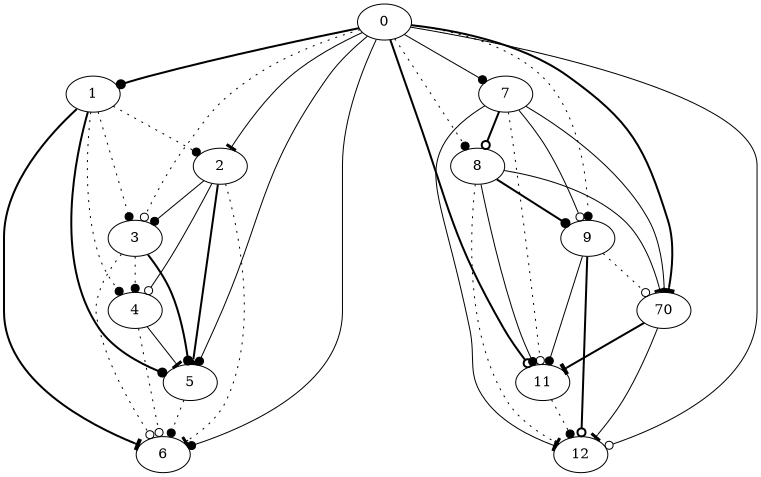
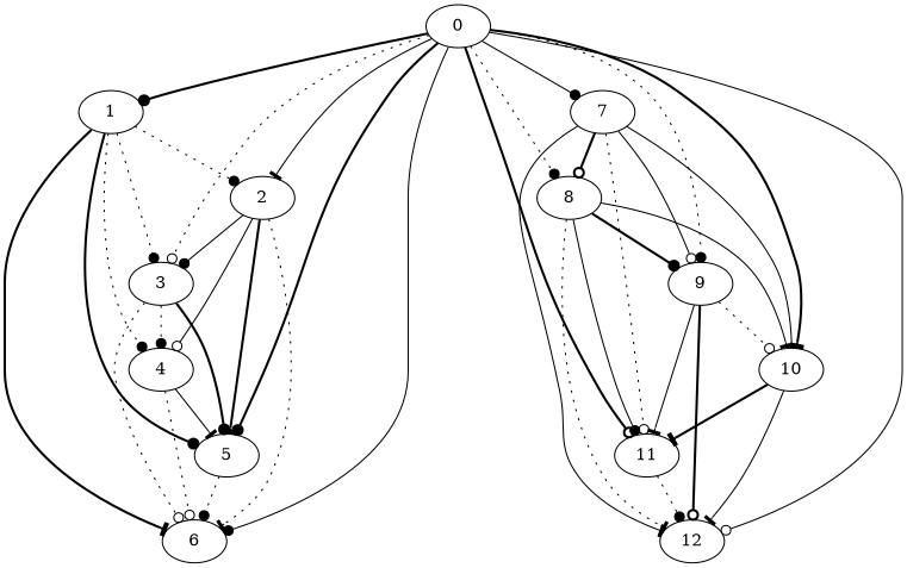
  strict digraph {
    edge [arrowhead=dot style=dotted weight=1]
    1
    5
    3
    4
    2
    6
    9
-   10 [label=70]
+   10
    11
    12
    7
    8
    0
    1 -> 5 [style=bold]
    1 -> 3
    1 -> 4
    1 -> 2
    1 -> 6 [arrowhead=tee style=bold]
    5 -> 6
    3 -> 5 [style=bold]
    3 -> 4
    3 -> 6 [arrowhead=odot]
    4 -> 5 [arrowhead=tee style=solid]
    4 -> 6 [arrowhead=odot]
    2 -> 5 [arrowhead=tee style=bold]
    2 -> 3 [style=solid]
    2 -> 4 [arrowhead=odot style=solid]
    2 -> 6 [arrowhead=tee]
    9 -> 10 [arrowhead=odot]
-   9 -> 11 [style=solid]
+   9 -> 11 [arrowhead=tee style=solid]
    9 -> 12 [arrowhead=odot style=bold]
    10 -> 11 [arrowhead=tee style=bold]
    10 -> 12 [arrowhead=tee style=solid]
    11 -> 12
    7 -> 9 [arrowhead=odot style=solid]
    7 -> 10 [arrowhead=tee style=solid]
    7 -> 11 [arrowhead=odot]
    7 -> 12 [arrowhead=tee style=solid]
    7 -> 8 [arrowhead=odot style=bold]
    8 -> 9 [style=bold]
    8 -> 10 [arrowhead=tee style=solid]
    8 -> 11 [style=solid]
    8 -> 12 [arrowhead=tee]
    0 -> 1 [style=bold]
-   0 -> 5 [style=solid]
+   0 -> 5 [style=bold]
    0 -> 3 [arrowhead=odot]
    0 -> 2 [arrowhead=tee style=solid]
    0 -> 6 [style=solid]
    0 -> 9
    0 -> 10 [arrowhead=tee style=bold]
    0 -> 11 [arrowhead=odot style=bold]
    0 -> 12 [arrowhead=odot style=solid]
    0 -> 7 [style=solid]
    0 -> 8
  }
